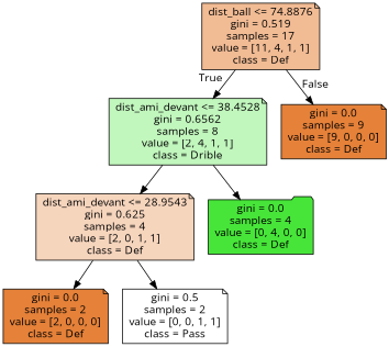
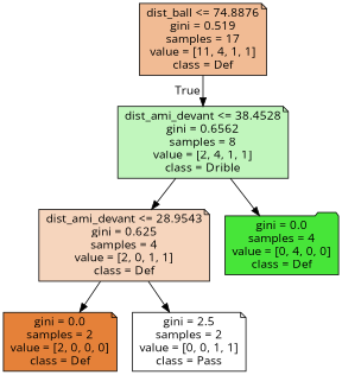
  digraph {
    fontname="Open Sans"
    node [color=black fillcolor="#e58139ff" fontname="Open Sans" shape=note style="filled, rounded"]
    edge [fontname="Open Sans"]
    n1 [fillcolor="#e5813989" label="dist_ball <= 74.8876\ngini = 0.519\nsamples = 17\nvalue = [11, 4, 1, 1]\nclass = Def"]
    n2 [fillcolor="#47e53955" label="dist_ami_devant <= 38.4528\ngini = 0.6562\nsamples = 8\nvalue = [2, 4, 1, 1]\nclass = Drible"]
-   n3 [label="gini = 0.0\nsamples = 9\nvalue = [9, 0, 0, 0]\nclass = Def"]
    n4 [fillcolor="#e5813955" label="dist_ami_devant <= 28.9543\ngini = 0.625\nsamples = 4\nvalue = [2, 0, 1, 1]\nclass = Def"]
    n5 [fillcolor="#47e539ff" label="gini = 0.0\nsamples = 4\nvalue = [0, 4, 0, 0]\nclass = Def" shape=folder]
    n6 [label="gini = 0.0\nsamples = 2\nvalue = [2, 0, 0, 0]\nclass = Def"]
-   n7 [fillcolor="#399de500" label="gini = 0.5\nsamples = 2\nvalue = [0, 0, 1, 1]\nclass = Pass"]
+   n7 [fillcolor="#399de500" label="gini = 2.5\nsamples = 2\nvalue = [0, 0, 1, 1]\nclass = Pass"]
    n1 -> n2 [headlabel=True labelangle=45 labeldistance=2.5]
-   n1 -> n3 [headlabel=False labelangle=-45 labeldistance=2.5]
    n2 -> n4
    n2 -> n5
    n4 -> n6
    n4 -> n7
  }
